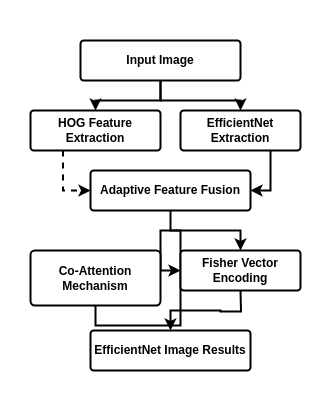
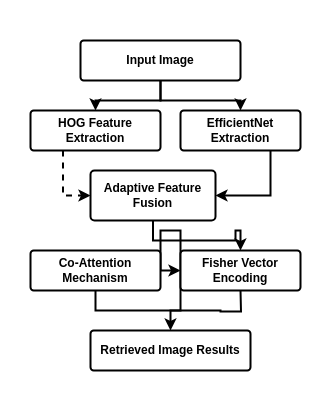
  <mxCell id="0" />
  <mxCell id="1" parent="0" />
  <mxCell id="2" value="" style="rounded=0;whiteSpace=wrap;html=1;strokeColor=none;" vertex="1" parent="1"><mxGeometry x="20" y="20" width="290" height="360" as="geometry" /></mxCell>
  <mxCell id="3" style="edgeStyle=orthogonalEdgeStyle;rounded=0;orthogonalLoop=1;jettySize=auto;html=1;exitX=0.5;exitY=1;exitDx=0;exitDy=0;entryX=0.5;entryY=0;entryDx=0;entryDy=0;strokeWidth=2;fontStyle=1" edge="1" parent="1" source="5" target="7"><mxGeometry relative="1" as="geometry" /></mxCell>
  <mxCell id="4" style="edgeStyle=orthogonalEdgeStyle;rounded=0;orthogonalLoop=1;jettySize=auto;html=1;exitX=0.5;exitY=1;exitDx=0;exitDy=0;entryX=0.5;entryY=0;entryDx=0;entryDy=0;strokeWidth=2;fontStyle=1" edge="1" parent="1" source="5" target="13"><mxGeometry relative="1" as="geometry" /></mxCell>
  <mxCell id="5" value="Input Image" style="rounded=1;whiteSpace=wrap;html=1;imageHeight=24;arcSize=8;strokeWidth=2;fontStyle=1" vertex="1" parent="1"><mxGeometry x="80" y="40" width="160" height="40" as="geometry" /></mxCell>
  <mxCell id="6" style="edgeStyle=orthogonalEdgeStyle;rounded=0;orthogonalLoop=1;jettySize=auto;html=1;exitX=0.25;exitY=1;exitDx=0;exitDy=0;entryX=0;entryY=0.5;entryDx=0;entryDy=0;strokeWidth=2;dashed=1;" edge="1" parent="1" source="7" target="9"><mxGeometry relative="1" as="geometry" /></mxCell>
  <mxCell id="7" value="HOG Feature Extraction" style="rounded=1;whiteSpace=wrap;html=1;imageHeight=24;arcSize=8;strokeWidth=2;fontStyle=1" vertex="1" parent="1"><mxGeometry x="30" y="110" width="130" height="40" as="geometry" /></mxCell>
  <mxCell id="8" style="edgeStyle=orthogonalEdgeStyle;rounded=0;orthogonalLoop=1;jettySize=auto;html=1;exitX=0.5;exitY=1;exitDx=0;exitDy=0;entryX=0.5;entryY=0;entryDx=0;entryDy=0;strokeWidth=2;fontStyle=1" edge="1" parent="1" source="9" target="15"><mxGeometry relative="1" as="geometry" /></mxCell>
- <mxCell id="9" value="Adaptive Feature Fusion" style="rounded=1;whiteSpace=wrap;html=1;imageHeight=24;arcSize=8;strokeWidth=2;fontStyle=1" vertex="1" parent="1"><mxGeometry x="90" y="170" width="160" height="40" as="geometry" /></mxCell>
+ <mxCell id="9" value="Adaptive Feature Fusion" style="rounded=1;whiteSpace=wrap;html=1;imageHeight=24;arcSize=8;strokeWidth=2;fontStyle=1" vertex="1" parent="1"><mxGeometry x="90" y="170" width="125" height="50" as="geometry" /></mxCell>
  <mxCell id="10" style="edgeStyle=orthogonalEdgeStyle;rounded=0;orthogonalLoop=1;jettySize=auto;html=1;exitX=0.5;exitY=1;exitDx=0;exitDy=0;strokeWidth=2;fontStyle=1;" edge="1" parent="1" source="11" target="15"><mxGeometry relative="1" as="geometry" /></mxCell>
- <mxCell id="11" value="Co-Attention Mechanism" style="rounded=1;whiteSpace=wrap;html=1;imageHeight=24;arcSize=8;strokeWidth=2;fontStyle=1" vertex="1" parent="1"><mxGeometry x="30" y="250" width="130" height="55" as="geometry" /></mxCell>
+ <mxCell id="11" value="Co-Attention Mechanism" style="rounded=1;whiteSpace=wrap;html=1;imageHeight=24;arcSize=8;strokeWidth=2;fontStyle=1" vertex="1" parent="1"><mxGeometry x="30" y="250" width="130" height="40" as="geometry" /></mxCell>
  <mxCell id="12" style="edgeStyle=orthogonalEdgeStyle;rounded=0;orthogonalLoop=1;jettySize=auto;html=1;exitX=0.75;exitY=1;exitDx=0;exitDy=0;entryX=1;entryY=0.5;entryDx=0;entryDy=0;strokeWidth=2;" edge="1" parent="1" source="13" target="9"><mxGeometry relative="1" as="geometry" /></mxCell>
  <mxCell id="13" value="EfficientNet Extraction" style="rounded=1;whiteSpace=wrap;html=1;imageHeight=24;arcSize=8;strokeWidth=2;fontStyle=1" vertex="1" parent="1"><mxGeometry x="180" y="110" width="120" height="40" as="geometry" /></mxCell>
  <mxCell id="14" style="edgeStyle=orthogonalEdgeStyle;rounded=0;orthogonalLoop=1;jettySize=auto;html=1;exitX=0.5;exitY=1;exitDx=0;exitDy=0;entryX=0.5;entryY=0;entryDx=0;entryDy=0;strokeWidth=2;fontStyle=1" edge="1" parent="1" target="16"><mxGeometry relative="1" as="geometry"><mxPoint x="240" y="290" as="sourcePoint" /></mxGeometry></mxCell>
  <mxCell id="15" value="Fisher Vector Encoding" style="rounded=1;whiteSpace=wrap;html=1;imageHeight=24;arcSize=8;strokeWidth=2;fontStyle=1" vertex="1" parent="1"><mxGeometry x="180" y="250" width="120" height="40" as="geometry" /></mxCell>
- <mxCell id="16" value="EfficientNet Image Results" style="rounded=1;whiteSpace=wrap;html=1;imageHeight=24;arcSize=8;strokeWidth=2;fontStyle=1" vertex="1" parent="1"><mxGeometry x="90" y="330" width="160" height="40" as="geometry" /></mxCell>
+ <mxCell id="16" value="Retrieved Image Results" style="rounded=1;whiteSpace=wrap;html=1;imageHeight=24;arcSize=8;strokeWidth=2;fontStyle=1" vertex="1" parent="1"><mxGeometry x="90" y="330" width="160" height="40" as="geometry" /></mxCell>
